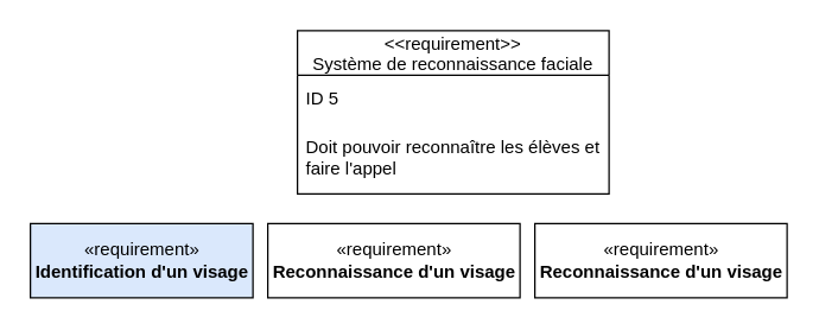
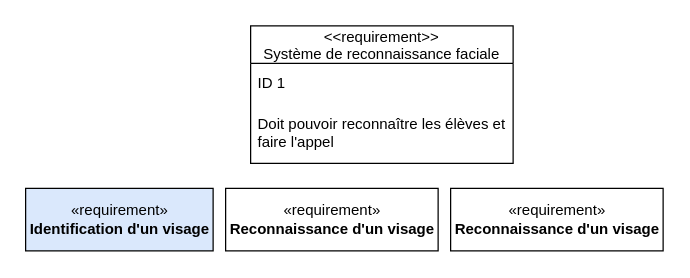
  <mxCell id="0" />
  <mxCell id="1" parent="0" />
  <mxCell id="2" value="&lt;&lt;requirement&gt;&gt;&#10;Système de reconnaissance faciale" style="swimlane;fontStyle=0;childLayout=stackLayout;horizontal=1;startSize=30;horizontalStack=0;resizeParent=1;resizeParentMax=0;resizeLast=0;collapsible=1;marginBottom=0;" vertex="1" parent="1"><mxGeometry x="200" y="20" width="210" height="110" as="geometry" /></mxCell>
- <mxCell id="3" value="ID 5" style="text;strokeColor=none;fillColor=none;align=left;verticalAlign=middle;spacingLeft=4;spacingRight=4;overflow=hidden;points=[[0,0.5],[1,0.5]];portConstraint=eastwest;rotatable=0;" vertex="1" parent="2"><mxGeometry y="30" width="210" height="30" as="geometry" /></mxCell>
+ <mxCell id="3" value="ID 1" style="text;strokeColor=none;fillColor=none;align=left;verticalAlign=middle;spacingLeft=4;spacingRight=4;overflow=hidden;points=[[0,0.5],[1,0.5]];portConstraint=eastwest;rotatable=0;" vertex="1" parent="2"><mxGeometry y="30" width="210" height="30" as="geometry" /></mxCell>
  <mxCell id="4" value="Doit pouvoir reconnaître les élèves et&#10;faire l'appel" style="text;strokeColor=none;fillColor=none;align=left;verticalAlign=middle;spacingLeft=4;spacingRight=4;overflow=hidden;points=[[0,0.5],[1,0.5]];portConstraint=eastwest;rotatable=0;" vertex="1" parent="2"><mxGeometry y="60" width="210" height="50" as="geometry" /></mxCell>
  <mxCell id="5" value="«requirement»&lt;br&gt;&lt;b&gt;Identification d'un visage&lt;/b&gt;" style="html=1;fillColor=#dae8fc;" vertex="1" parent="1"><mxGeometry x="20" y="150" width="150" height="50" as="geometry" /></mxCell>
  <mxCell id="6" value="«requirement»&lt;br&gt;&lt;b&gt;Reconnaissance d'un visage&lt;/b&gt;" style="html=1;" vertex="1" parent="1"><mxGeometry x="180" y="150" width="170" height="50" as="geometry" /></mxCell>
  <mxCell id="7" value="«requirement»&lt;br&gt;&lt;b&gt;Reconnaissance d'un visage&lt;/b&gt;" style="html=1;" vertex="1" parent="1"><mxGeometry x="360" y="150" width="170" height="50" as="geometry" /></mxCell>
